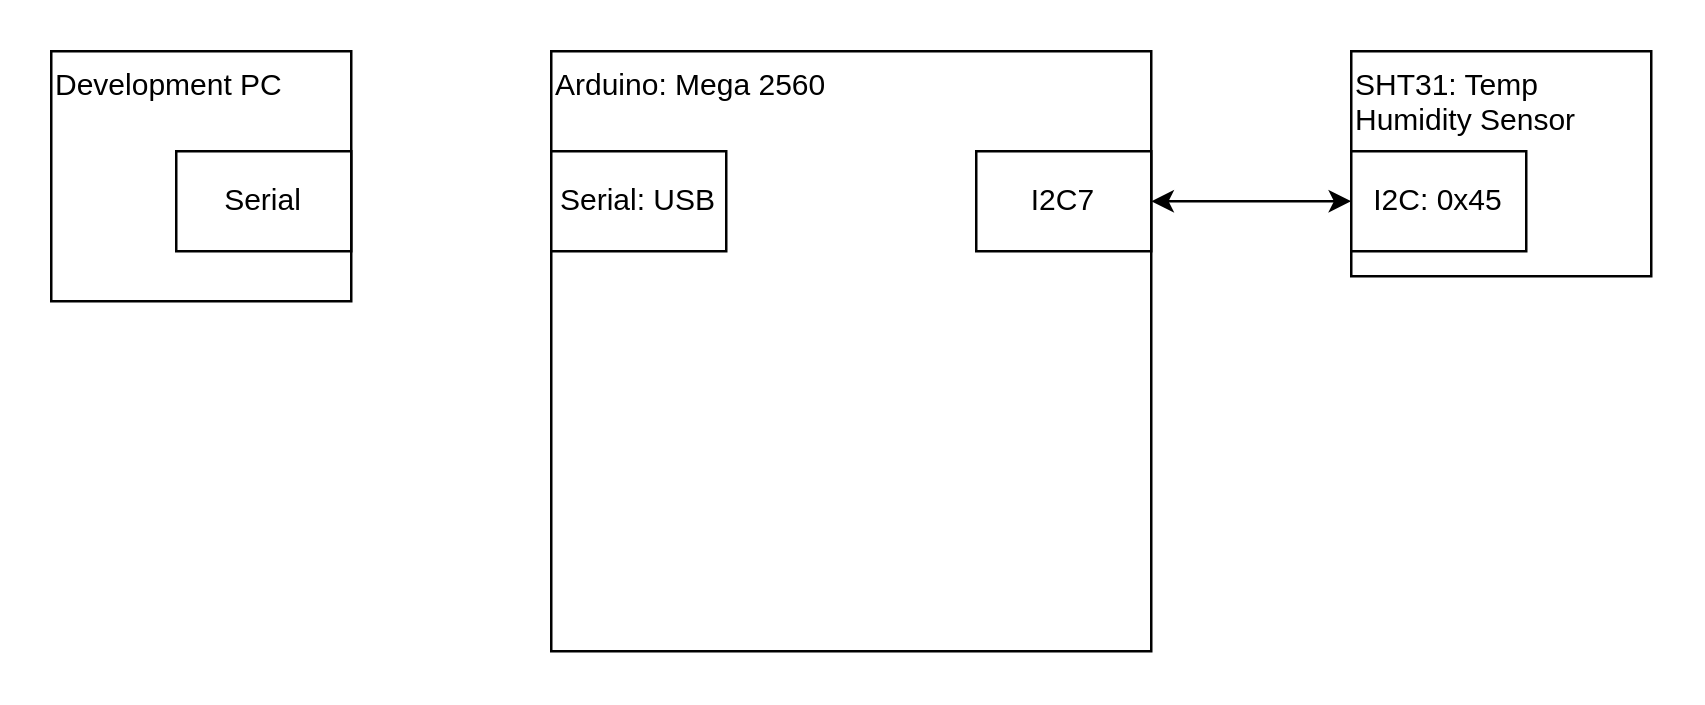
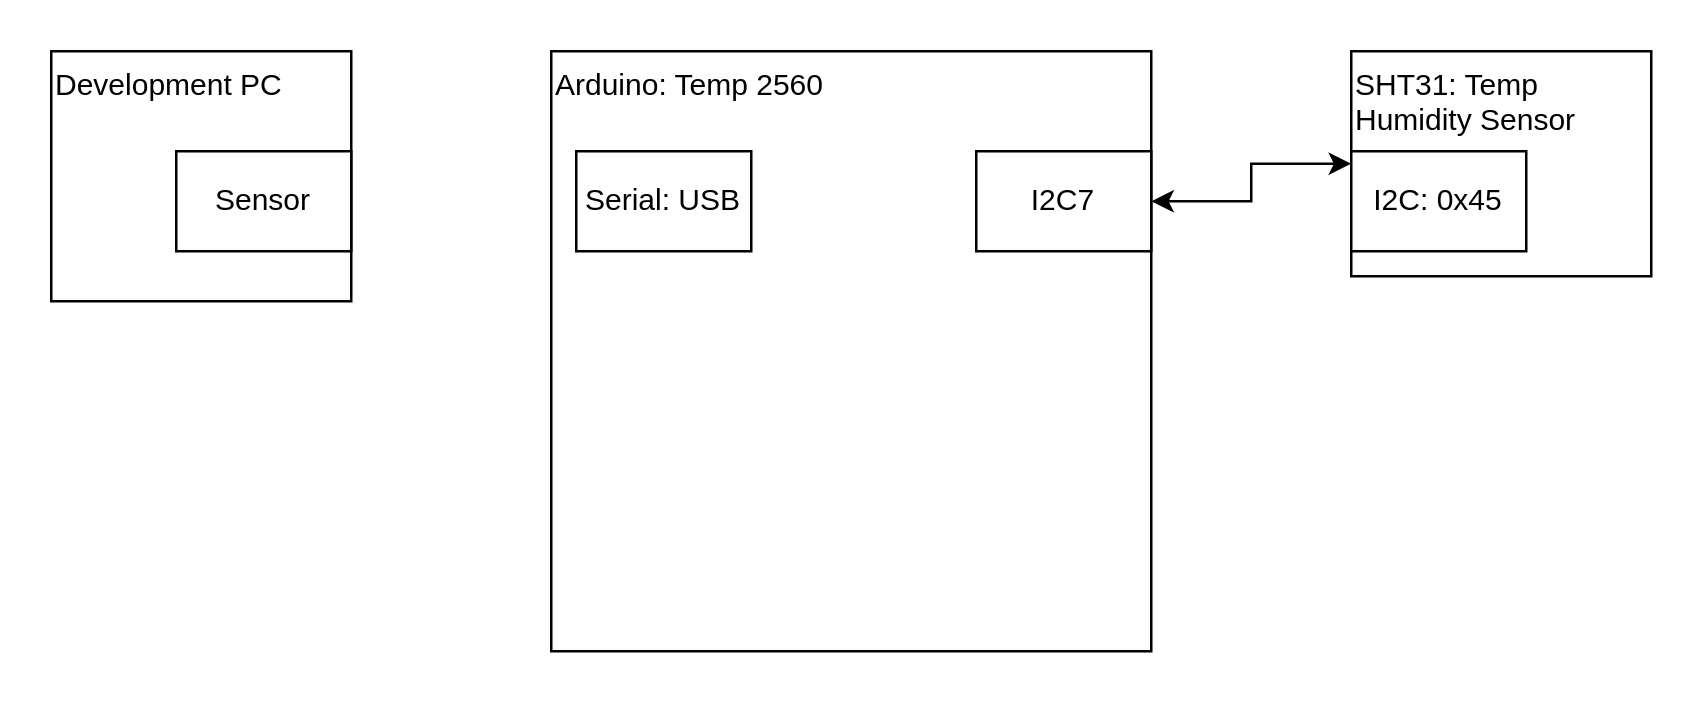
  <mxCell id="0" />
  <mxCell id="1" parent="0" />
  <mxCell id="2" value="Development PC" style="rounded=0;whiteSpace=wrap;html=1;align=left;verticalAlign=top;" vertex="1" parent="1"><mxGeometry x="20" y="20" width="120" height="100" as="geometry" /></mxCell>
- <mxCell id="3" value="Serial" style="rounded=0;whiteSpace=wrap;html=1;" vertex="1" parent="1"><mxGeometry x="70" y="60" width="70" height="40" as="geometry" /></mxCell>
- <mxCell id="4" value="Arduino: Mega 2560" style="rounded=0;whiteSpace=wrap;html=1;align=left;verticalAlign=top;" vertex="1" parent="1"><mxGeometry x="220" y="20" width="240" height="240" as="geometry" /></mxCell>
- <mxCell id="5" value="Serial: USB" style="rounded=0;whiteSpace=wrap;html=1;" vertex="1" parent="1"><mxGeometry x="220" y="60" width="70" height="40" as="geometry" /></mxCell>
+ <mxCell id="3" value="Sensor" style="rounded=0;whiteSpace=wrap;html=1;" vertex="1" parent="1"><mxGeometry x="70" y="60" width="70" height="40" as="geometry" /></mxCell>
+ <mxCell id="4" value="Arduino: Temp 2560" style="rounded=0;whiteSpace=wrap;html=1;align=left;verticalAlign=top;" vertex="1" parent="1"><mxGeometry x="220" y="20" width="240" height="240" as="geometry" /></mxCell>
+ <mxCell id="5" value="Serial: USB" style="rounded=0;whiteSpace=wrap;html=1;" vertex="1" parent="1"><mxGeometry x="230" y="60" width="70" height="40" as="geometry" /></mxCell>
  <mxCell id="6" value="SHT31: Temp Humidity Sensor&lt;br&gt;&lt;div&gt;&lt;br/&gt;&lt;/div&gt;" style="rounded=0;whiteSpace=wrap;html=1;align=left;verticalAlign=top;" vertex="1" parent="1"><mxGeometry x="540" y="20" width="120" height="90" as="geometry" /></mxCell>
  <mxCell id="7" value="I2C: 0x45" style="rounded=0;whiteSpace=wrap;html=1;" vertex="1" parent="1"><mxGeometry x="540" y="60" width="70" height="40" as="geometry" /></mxCell>
- <mxCell id="8" style="edgeStyle=orthogonalEdgeStyle;rounded=0;orthogonalLoop=1;jettySize=auto;html=1;exitX=1;exitY=0.5;exitDx=0;exitDy=0;entryX=0;entryY=0.5;entryDx=0;entryDy=0;startArrow=classic;startFill=1;" edge="1" parent="1" source="9" target="7"><mxGeometry relative="1" as="geometry" /></mxCell>
+ <mxCell id="8" style="edgeStyle=orthogonalEdgeStyle;rounded=0;orthogonalLoop=1;jettySize=auto;html=1;exitX=1;exitY=0.5;exitDx=0;exitDy=0;startArrow=classic;startFill=1;" edge="1" parent="1" source="9" target="6"><mxGeometry relative="1" as="geometry" /></mxCell>
  <mxCell id="9" value="I2C7" style="rounded=0;whiteSpace=wrap;html=1;" vertex="1" parent="1"><mxGeometry x="390" y="60" width="70" height="40" as="geometry" /></mxCell>
